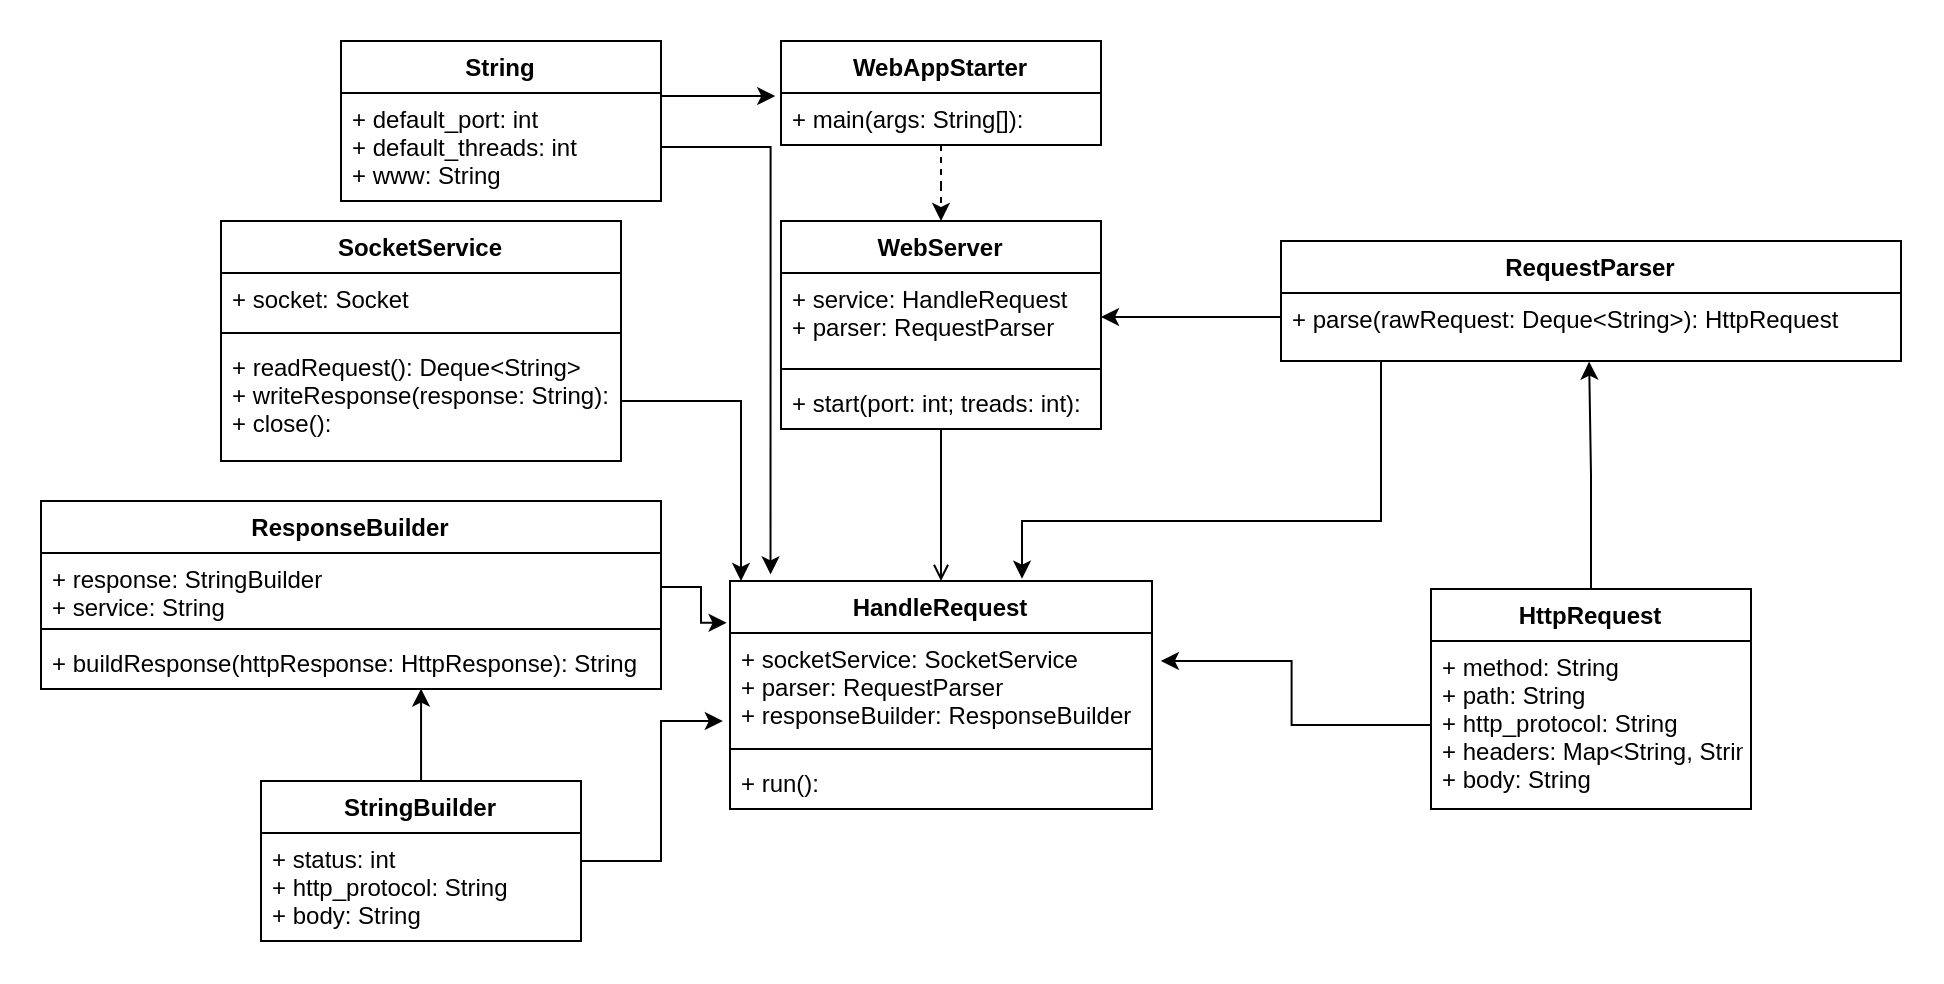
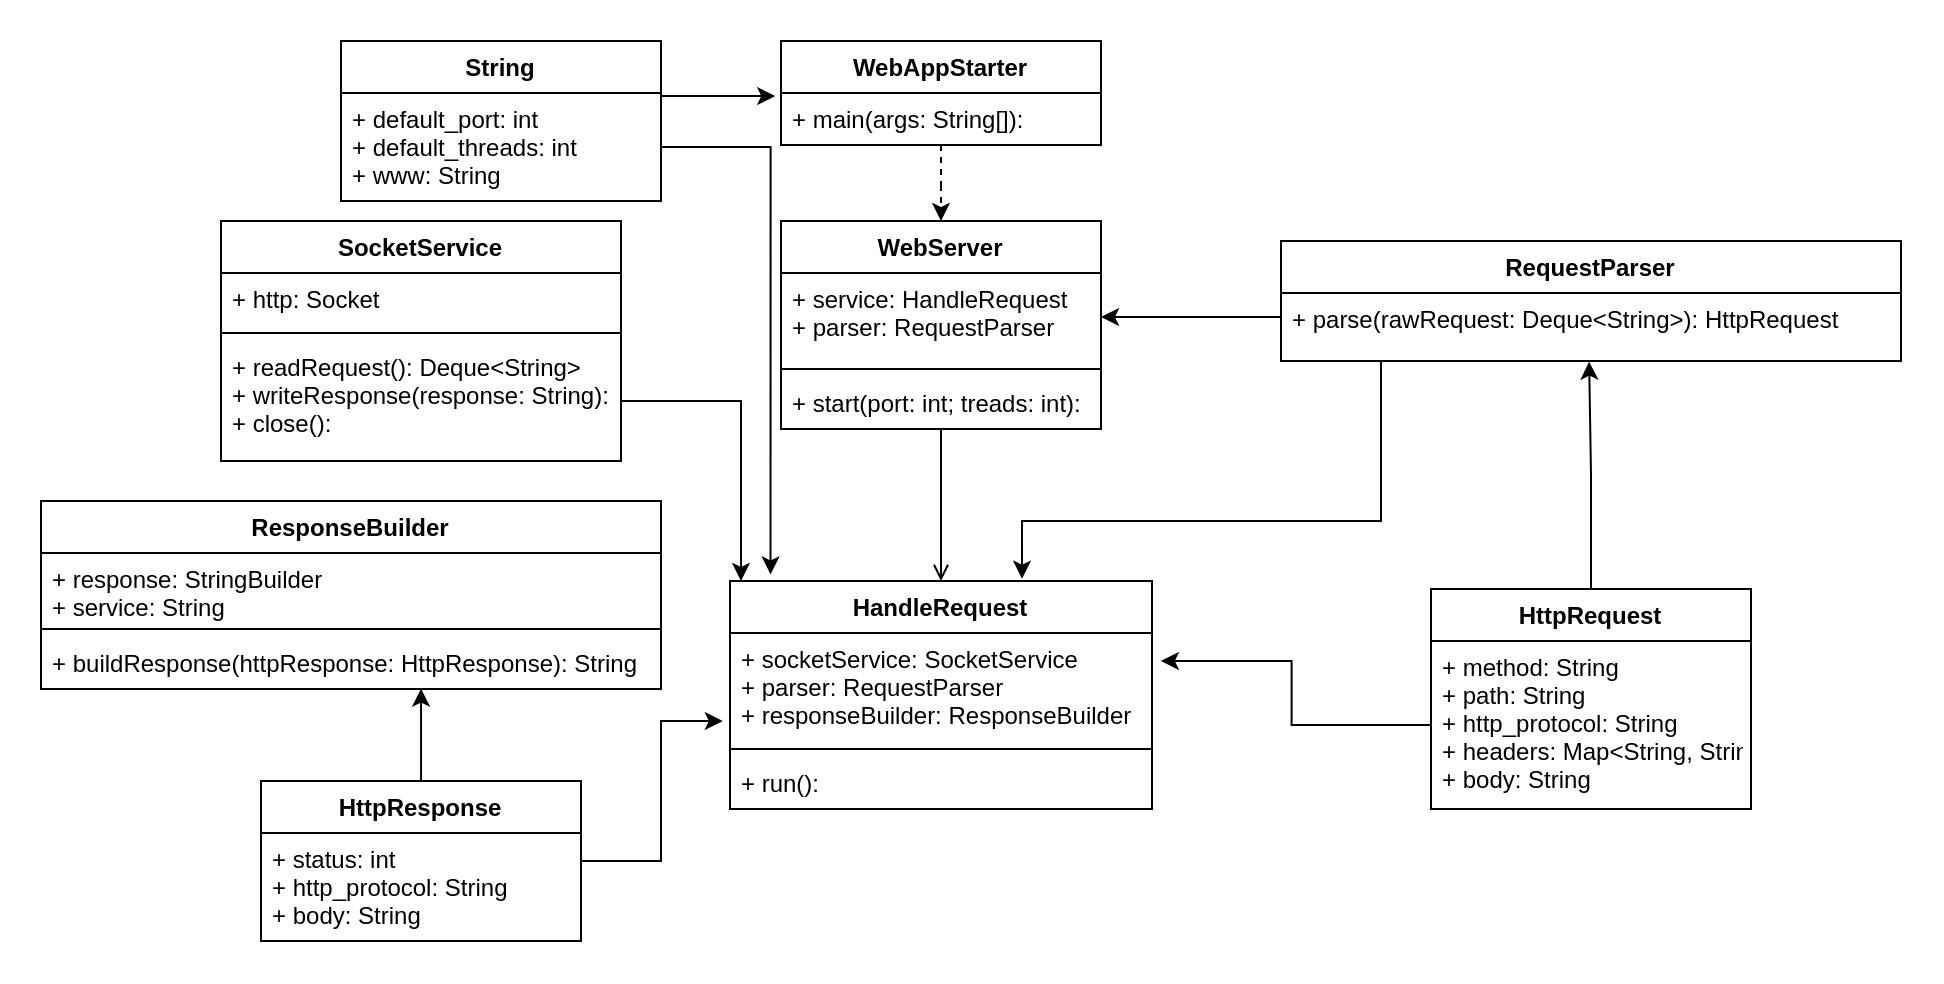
  <mxCell id="0" />
  <mxCell id="1" parent="0" />
  <mxCell id="2" style="edgeStyle=orthogonalEdgeStyle;rounded=0;orthogonalLoop=1;jettySize=auto;html=1;entryX=0.692;entryY=-0.01;entryDx=0;entryDy=0;entryPerimeter=0;" edge="1" parent="1" source="3" target="5"><mxGeometry relative="1" as="geometry"><mxPoint x="710" y="340" as="targetPoint" /><Array as="points"><mxPoint x="690" y="260" /><mxPoint x="511" y="260" /></Array></mxGeometry></mxCell>
  <mxCell id="3" value="RequestParser" style="swimlane;fontStyle=1;align=center;verticalAlign=top;childLayout=stackLayout;horizontal=1;startSize=26;horizontalStack=0;resizeParent=1;resizeParentMax=0;resizeLast=0;collapsible=1;marginBottom=0;" vertex="1" parent="1"><mxGeometry x="640" y="120" width="310" height="60" as="geometry"><mxRectangle x="300" y="150" width="90" height="26" as="alternateBounds" /></mxGeometry></mxCell>
  <mxCell id="4" value="+ parse(rawRequest: Deque&lt;String&gt;): HttpRequest" style="text;strokeColor=none;fillColor=none;align=left;verticalAlign=top;spacingLeft=4;spacingRight=4;overflow=hidden;rotatable=0;points=[[0,0.5],[1,0.5]];portConstraint=eastwest;" vertex="1" parent="3"><mxGeometry y="26" width="310" height="34" as="geometry" /></mxCell>
  <mxCell id="5" value="HandleRequest" style="swimlane;fontStyle=1;align=center;verticalAlign=top;childLayout=stackLayout;horizontal=1;startSize=26;horizontalStack=0;resizeParent=1;resizeParentMax=0;resizeLast=0;collapsible=1;marginBottom=0;" vertex="1" parent="1"><mxGeometry x="364.5" y="290" width="211" height="114" as="geometry" /></mxCell>
  <mxCell id="6" value="+ socketService: SocketService&#10;+ parser: RequestParser&#10;+ responseBuilder: ResponseBuilder" style="text;strokeColor=none;fillColor=none;align=left;verticalAlign=top;spacingLeft=4;spacingRight=4;overflow=hidden;rotatable=0;points=[[0,0.5],[1,0.5]];portConstraint=eastwest;" vertex="1" parent="5"><mxGeometry y="26" width="211" height="54" as="geometry" /></mxCell>
  <mxCell id="7" value="" style="line;strokeWidth=1;fillColor=none;align=left;verticalAlign=middle;spacingTop=-1;spacingLeft=3;spacingRight=3;rotatable=0;labelPosition=right;points=[];portConstraint=eastwest;" vertex="1" parent="5"><mxGeometry y="80" width="211" height="8" as="geometry" /></mxCell>
  <mxCell id="8" value="+ run():" style="text;strokeColor=none;fillColor=none;align=left;verticalAlign=top;spacingLeft=4;spacingRight=4;overflow=hidden;rotatable=0;points=[[0,0.5],[1,0.5]];portConstraint=eastwest;" vertex="1" parent="5"><mxGeometry y="88" width="211" height="26" as="geometry" /></mxCell>
  <mxCell id="9" style="edgeStyle=orthogonalEdgeStyle;rounded=0;orthogonalLoop=1;jettySize=auto;html=1;" edge="1" parent="1" source="10"><mxGeometry relative="1" as="geometry"><mxPoint x="370" y="290" as="targetPoint" /><Array as="points"><mxPoint x="370" y="200" /><mxPoint x="370" y="290" /></Array></mxGeometry></mxCell>
  <mxCell id="10" value="SocketService" style="swimlane;fontStyle=1;align=center;verticalAlign=top;childLayout=stackLayout;horizontal=1;startSize=26;horizontalStack=0;resizeParent=1;resizeParentMax=0;resizeLast=0;collapsible=1;marginBottom=0;" vertex="1" parent="1"><mxGeometry x="110" y="110" width="200" height="120" as="geometry" /></mxCell>
- <mxCell id="11" value="+ socket: Socket" style="text;strokeColor=none;fillColor=none;align=left;verticalAlign=top;spacingLeft=4;spacingRight=4;overflow=hidden;rotatable=0;points=[[0,0.5],[1,0.5]];portConstraint=eastwest;" vertex="1" parent="10"><mxGeometry y="26" width="200" height="26" as="geometry" /></mxCell>
+ <mxCell id="11" value="+ http: Socket" style="text;strokeColor=none;fillColor=none;align=left;verticalAlign=top;spacingLeft=4;spacingRight=4;overflow=hidden;rotatable=0;points=[[0,0.5],[1,0.5]];portConstraint=eastwest;" vertex="1" parent="10"><mxGeometry y="26" width="200" height="26" as="geometry" /></mxCell>
  <mxCell id="12" value="" style="line;strokeWidth=1;fillColor=none;align=left;verticalAlign=middle;spacingTop=-1;spacingLeft=3;spacingRight=3;rotatable=0;labelPosition=right;points=[];portConstraint=eastwest;" vertex="1" parent="10"><mxGeometry y="52" width="200" height="8" as="geometry" /></mxCell>
  <mxCell id="13" value="+ readRequest(): Deque&lt;String&gt;&#10;+ writeResponse(response: String):&#10;+ close():" style="text;strokeColor=none;fillColor=none;align=left;verticalAlign=top;spacingLeft=4;spacingRight=4;overflow=hidden;rotatable=0;points=[[0,0.5],[1,0.5]];portConstraint=eastwest;" vertex="1" parent="10"><mxGeometry y="60" width="200" height="60" as="geometry" /></mxCell>
  <mxCell id="14" value="ResponseBuilder" style="swimlane;fontStyle=1;align=center;verticalAlign=top;childLayout=stackLayout;horizontal=1;startSize=26;horizontalStack=0;resizeParent=1;resizeParentMax=0;resizeLast=0;collapsible=1;marginBottom=0;" vertex="1" parent="1"><mxGeometry x="20" y="250" width="310" height="94" as="geometry" /></mxCell>
  <mxCell id="15" value="+ response: StringBuilder&#10;+ service: String" style="text;strokeColor=none;fillColor=none;align=left;verticalAlign=top;spacingLeft=4;spacingRight=4;overflow=hidden;rotatable=0;points=[[0,0.5],[1,0.5]];portConstraint=eastwest;" vertex="1" parent="14"><mxGeometry y="26" width="310" height="34" as="geometry" /></mxCell>
  <mxCell id="16" value="" style="line;strokeWidth=1;fillColor=none;align=left;verticalAlign=middle;spacingTop=-1;spacingLeft=3;spacingRight=3;rotatable=0;labelPosition=right;points=[];portConstraint=eastwest;" vertex="1" parent="14"><mxGeometry y="60" width="310" height="8" as="geometry" /></mxCell>
  <mxCell id="17" value="+ buildResponse(httpResponse: HttpResponse): String" style="text;strokeColor=none;fillColor=none;align=left;verticalAlign=top;spacingLeft=4;spacingRight=4;overflow=hidden;rotatable=0;points=[[0,0.5],[1,0.5]];portConstraint=eastwest;" vertex="1" parent="14"><mxGeometry y="68" width="310" height="26" as="geometry" /></mxCell>
  <mxCell id="18" style="edgeStyle=orthogonalEdgeStyle;rounded=0;orthogonalLoop=1;jettySize=auto;html=1;entryX=0.497;entryY=1.009;entryDx=0;entryDy=0;entryPerimeter=0;" edge="1" parent="1" source="19" target="4"><mxGeometry relative="1" as="geometry" /></mxCell>
  <mxCell id="19" value="HttpRequest" style="swimlane;fontStyle=1;align=center;verticalAlign=top;childLayout=stackLayout;horizontal=1;startSize=26;horizontalStack=0;resizeParent=1;resizeParentMax=0;resizeLast=0;collapsible=1;marginBottom=0;" vertex="1" parent="1"><mxGeometry x="715" y="294" width="160" height="110" as="geometry" /></mxCell>
  <mxCell id="20" value="+ method: String&#10;+ path: String&#10;+ http_protocol: String&#10;+ headers: Map&lt;String, String&gt;&#10;+ body: String" style="text;strokeColor=none;fillColor=none;align=left;verticalAlign=top;spacingLeft=4;spacingRight=4;overflow=hidden;rotatable=0;points=[[0,0.5],[1,0.5]];portConstraint=eastwest;" vertex="1" parent="19"><mxGeometry y="26" width="160" height="84" as="geometry" /></mxCell>
  <mxCell id="21" style="edgeStyle=orthogonalEdgeStyle;rounded=0;orthogonalLoop=1;jettySize=auto;html=1;entryX=-0.017;entryY=0.815;entryDx=0;entryDy=0;entryPerimeter=0;" edge="1" parent="1" source="23" target="6"><mxGeometry relative="1" as="geometry"><mxPoint x="360" y="470" as="targetPoint" /><Array as="points"><mxPoint x="330" y="430" /><mxPoint x="330" y="360" /></Array></mxGeometry></mxCell>
  <mxCell id="22" style="edgeStyle=orthogonalEdgeStyle;rounded=0;orthogonalLoop=1;jettySize=auto;html=1;entryX=0.613;entryY=0.993;entryDx=0;entryDy=0;entryPerimeter=0;" edge="1" parent="1" source="23" target="17"><mxGeometry relative="1" as="geometry" /></mxCell>
- <mxCell id="23" value="StringBuilder" style="swimlane;fontStyle=1;align=center;verticalAlign=top;childLayout=stackLayout;horizontal=1;startSize=26;horizontalStack=0;resizeParent=1;resizeParentMax=0;resizeLast=0;collapsible=1;marginBottom=0;" vertex="1" parent="1"><mxGeometry x="130" y="390" width="160" height="80" as="geometry" /></mxCell>
+ <mxCell id="23" value="HttpResponse" style="swimlane;fontStyle=1;align=center;verticalAlign=top;childLayout=stackLayout;horizontal=1;startSize=26;horizontalStack=0;resizeParent=1;resizeParentMax=0;resizeLast=0;collapsible=1;marginBottom=0;" vertex="1" parent="1"><mxGeometry x="130" y="390" width="160" height="80" as="geometry" /></mxCell>
  <mxCell id="24" value="+ status: int&#10;+ http_protocol: String&#10;+ body: String" style="text;strokeColor=none;fillColor=none;align=left;verticalAlign=top;spacingLeft=4;spacingRight=4;overflow=hidden;rotatable=0;points=[[0,0.5],[1,0.5]];portConstraint=eastwest;" vertex="1" parent="23"><mxGeometry y="26" width="160" height="54" as="geometry" /></mxCell>
  <mxCell id="25" value="String" style="swimlane;fontStyle=1;align=center;verticalAlign=top;childLayout=stackLayout;horizontal=1;startSize=26;horizontalStack=0;resizeParent=1;resizeParentMax=0;resizeLast=0;collapsible=1;marginBottom=0;" vertex="1" parent="1"><mxGeometry x="170" y="20" width="160" height="80" as="geometry" /></mxCell>
  <mxCell id="26" value="+ default_port: int&#10;+ default_threads: int&#10;+ www: String" style="text;strokeColor=none;fillColor=none;align=left;verticalAlign=top;spacingLeft=4;spacingRight=4;overflow=hidden;rotatable=0;points=[[0,0.5],[1,0.5]];portConstraint=eastwest;" vertex="1" parent="25"><mxGeometry y="26" width="160" height="54" as="geometry" /></mxCell>
  <mxCell id="27" style="edgeStyle=orthogonalEdgeStyle;rounded=0;orthogonalLoop=1;jettySize=auto;html=1;entryX=0.5;entryY=0;entryDx=0;entryDy=0;dashed=1;" edge="1" parent="1" source="28" target="31"><mxGeometry relative="1" as="geometry" /></mxCell>
  <mxCell id="28" value="WebAppStarter" style="swimlane;fontStyle=1;align=center;verticalAlign=top;childLayout=stackLayout;horizontal=1;startSize=26;horizontalStack=0;resizeParent=1;resizeParentMax=0;resizeLast=0;collapsible=1;marginBottom=0;" vertex="1" parent="1"><mxGeometry x="390" y="20" width="160" height="52" as="geometry" /></mxCell>
  <mxCell id="29" value="+ main(args: String[]):" style="text;strokeColor=none;fillColor=none;align=left;verticalAlign=top;spacingLeft=4;spacingRight=4;overflow=hidden;rotatable=0;points=[[0,0.5],[1,0.5]];portConstraint=eastwest;" vertex="1" parent="28"><mxGeometry y="26" width="160" height="26" as="geometry" /></mxCell>
  <mxCell id="30" style="edgeStyle=orthogonalEdgeStyle;rounded=0;orthogonalLoop=1;jettySize=auto;html=1;entryX=0.5;entryY=0;entryDx=0;entryDy=0;endArrow=open;" edge="1" parent="1" source="31" target="5"><mxGeometry relative="1" as="geometry" /></mxCell>
  <mxCell id="31" value="WebServer" style="swimlane;fontStyle=1;align=center;verticalAlign=top;childLayout=stackLayout;horizontal=1;startSize=26;horizontalStack=0;resizeParent=1;resizeParentMax=0;resizeLast=0;collapsible=1;marginBottom=0;" vertex="1" parent="1"><mxGeometry x="390" y="110" width="160" height="104" as="geometry" /></mxCell>
  <mxCell id="32" value="+ service: HandleRequest&#10;+ parser: RequestParser" style="text;strokeColor=none;fillColor=none;align=left;verticalAlign=top;spacingLeft=4;spacingRight=4;overflow=hidden;rotatable=0;points=[[0,0.5],[1,0.5]];portConstraint=eastwest;" vertex="1" parent="31"><mxGeometry y="26" width="160" height="44" as="geometry" /></mxCell>
  <mxCell id="33" value="" style="line;strokeWidth=1;fillColor=none;align=left;verticalAlign=middle;spacingTop=-1;spacingLeft=3;spacingRight=3;rotatable=0;labelPosition=right;points=[];portConstraint=eastwest;" vertex="1" parent="31"><mxGeometry y="70" width="160" height="8" as="geometry" /></mxCell>
  <mxCell id="34" value="+ start(port: int; treads: int): " style="text;strokeColor=none;fillColor=none;align=left;verticalAlign=top;spacingLeft=4;spacingRight=4;overflow=hidden;rotatable=0;points=[[0,0.5],[1,0.5]];portConstraint=eastwest;" vertex="1" parent="31"><mxGeometry y="78" width="160" height="26" as="geometry" /></mxCell>
  <mxCell id="35" style="edgeStyle=orthogonalEdgeStyle;rounded=0;orthogonalLoop=1;jettySize=auto;html=1;entryX=1;entryY=0.5;entryDx=0;entryDy=0;" edge="1" parent="1" source="4" target="32"><mxGeometry relative="1" as="geometry"><Array as="points"><mxPoint x="680" y="158" /><mxPoint x="680" y="158" /></Array></mxGeometry></mxCell>
- <mxCell id="36" style="edgeStyle=orthogonalEdgeStyle;rounded=0;orthogonalLoop=1;jettySize=auto;html=1;entryX=-0.008;entryY=0.183;entryDx=0;entryDy=0;entryPerimeter=0;" edge="1" parent="1" source="15" target="5"><mxGeometry relative="1" as="geometry" /></mxCell>
  <mxCell id="37" style="edgeStyle=orthogonalEdgeStyle;rounded=0;orthogonalLoop=1;jettySize=auto;html=1;entryX=1.021;entryY=0.259;entryDx=0;entryDy=0;entryPerimeter=0;" edge="1" parent="1" source="20" target="6"><mxGeometry relative="1" as="geometry"><mxPoint x="360" y="318" as="targetPoint" /></mxGeometry></mxCell>
  <mxCell id="38" style="edgeStyle=orthogonalEdgeStyle;rounded=0;orthogonalLoop=1;jettySize=auto;html=1;entryX=-0.018;entryY=0.058;entryDx=0;entryDy=0;entryPerimeter=0;" edge="1" parent="1" source="26" target="29"><mxGeometry relative="1" as="geometry"><Array as="points"><mxPoint x="360" y="48" /></Array></mxGeometry></mxCell>
  <mxCell id="39" style="edgeStyle=orthogonalEdgeStyle;rounded=0;orthogonalLoop=1;jettySize=auto;html=1;entryX=0.096;entryY=-0.029;entryDx=0;entryDy=0;entryPerimeter=0;" edge="1" parent="1" source="26" target="5"><mxGeometry relative="1" as="geometry" /></mxCell>
